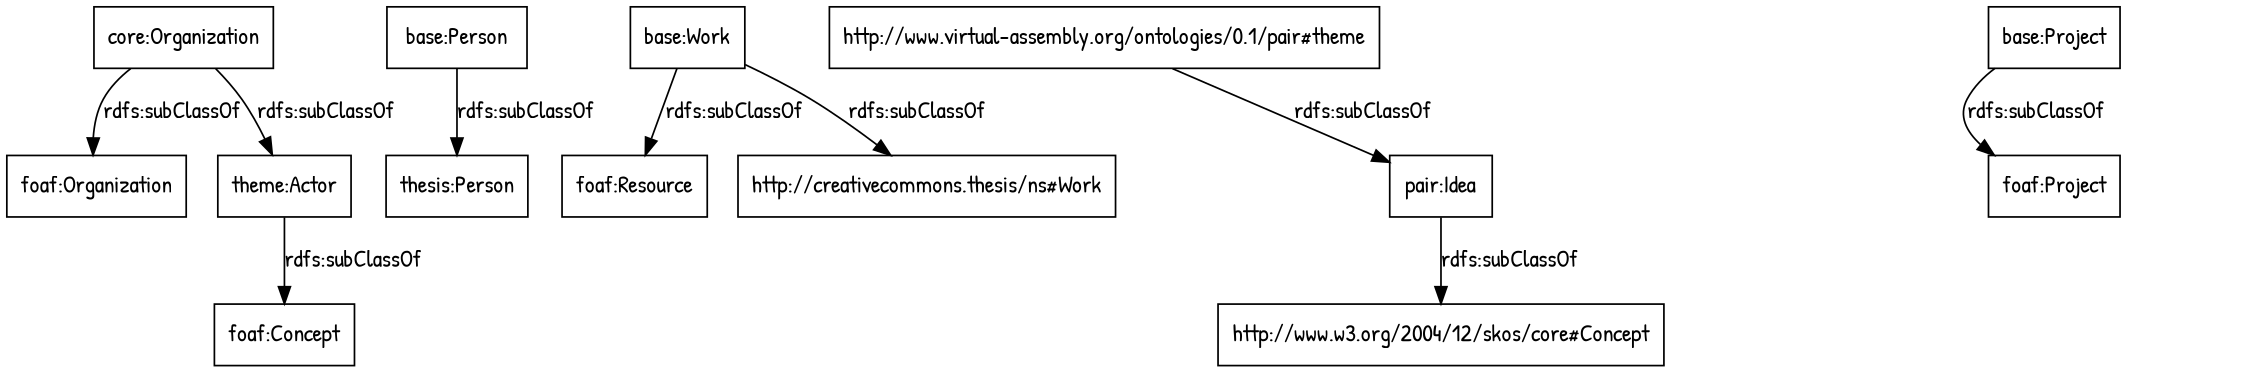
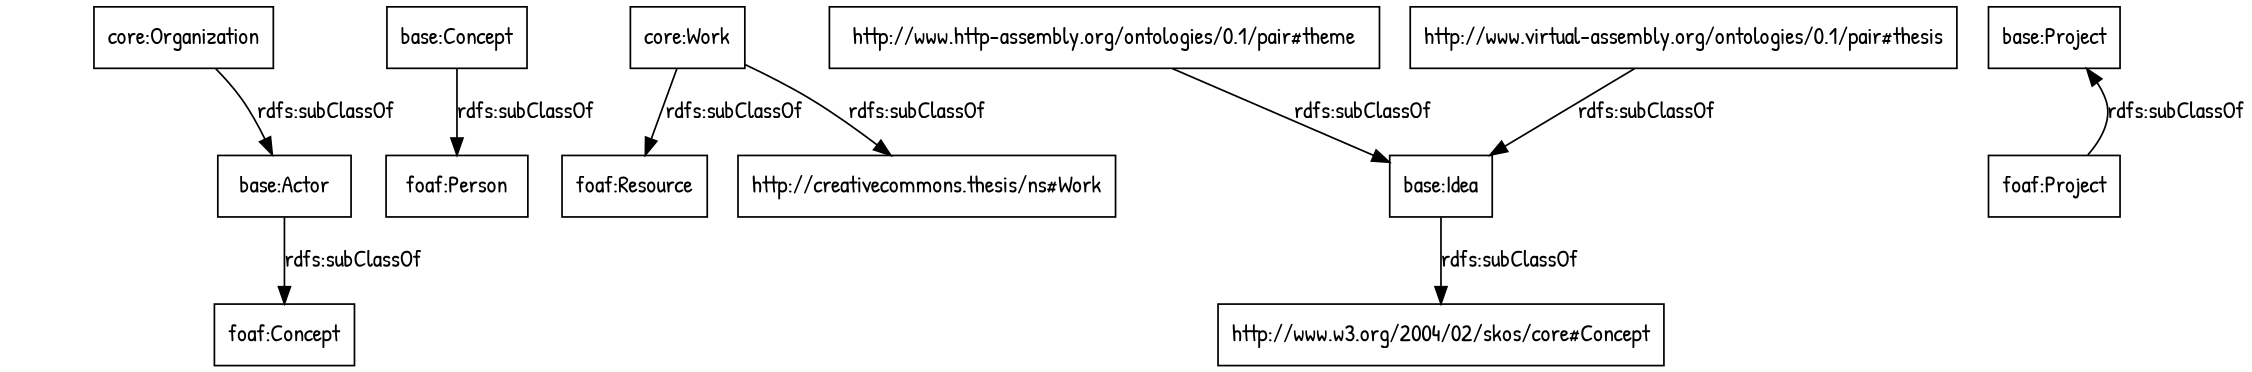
  digraph {
    fontname="Patrick Hand"
    rankdir=TB
    node [color=black fontname="Patrick Hand" shape=rectangle]
    edge [fontname="Patrick Hand"]
    n1 [label="core:Organization"]
-   "foaf:Organization"
-   "base:Actor" [label="theme:Actor"]
+   "base:Actor"
    n4 [label="foaf:Concept"]
-   "base:Person"
-   "foaf:Person" [label="thesis:Person"]
+   "base:Person" [label="base:Concept"]
+   "foaf:Person"
    n7 [label="foaf:Resource"]
-   "base:Work"
+   "base:Work" [label="core:Work"]
    n9 [label="http://creativecommons.thesis/ns#Work"]
-   "base:Idea" [label="pair:Idea"]
-   "http://www.w3.org/2004/02/skos/core#Concept" [label="http://www.w3.org/2004/12/skos/core#Concept"]
-   "http://www.virtual-assembly.org/ontologies/0.1/pair#theme"
+   "base:Idea"
+   "http://www.w3.org/2004/02/skos/core#Concept"
+   "http://www.virtual-assembly.org/ontologies/0.1/pair#theme" [label="http://www.http-assembly.org/ontologies/0.1/pair#theme"]
+   "http://www.virtual-assembly.org/ontologies/0.1/pair#thesis"
    "base:Project"
    "foaf:Project"
-   n1 -> "foaf:Organization" [label="rdfs:subClassOf"]
    n1 -> "base:Actor" [label="rdfs:subClassOf"]
    "base:Actor" -> n4 [label="rdfs:subClassOf"]
    "base:Person" -> "foaf:Person" [label="rdfs:subClassOf"]
    "base:Work" -> n7 [label="rdfs:subClassOf"]
    "base:Work" -> n9 [label="rdfs:subClassOf"]
    "base:Idea" -> "http://www.w3.org/2004/02/skos/core#Concept" [label="rdfs:subClassOf"]
    "http://www.virtual-assembly.org/ontologies/0.1/pair#theme" -> "base:Idea" [label="rdfs:subClassOf"]
-   "base:Project" -> "foaf:Project" [label="rdfs:subClassOf"]
+   "http://www.virtual-assembly.org/ontologies/0.1/pair#thesis" -> "base:Idea" [label="rdfs:subClassOf"]
+   "foaf:Project" -> "base:Project" [label="rdfs:subClassOf"]
  }
